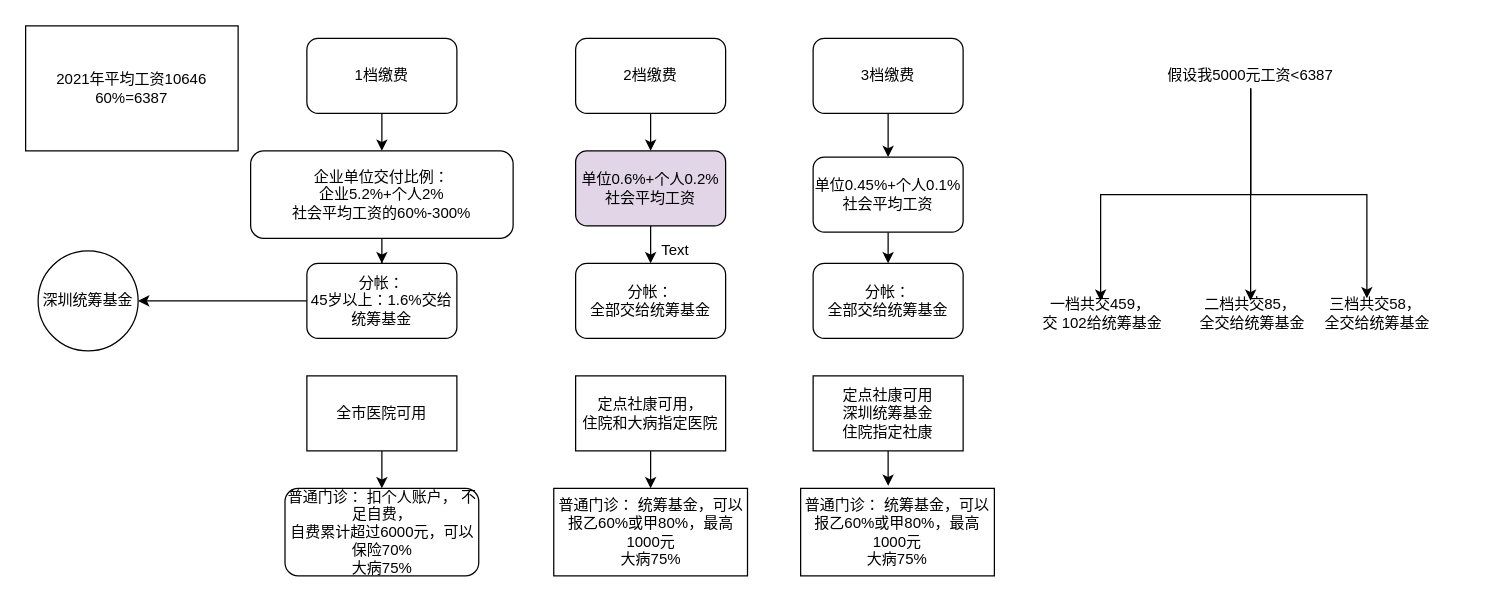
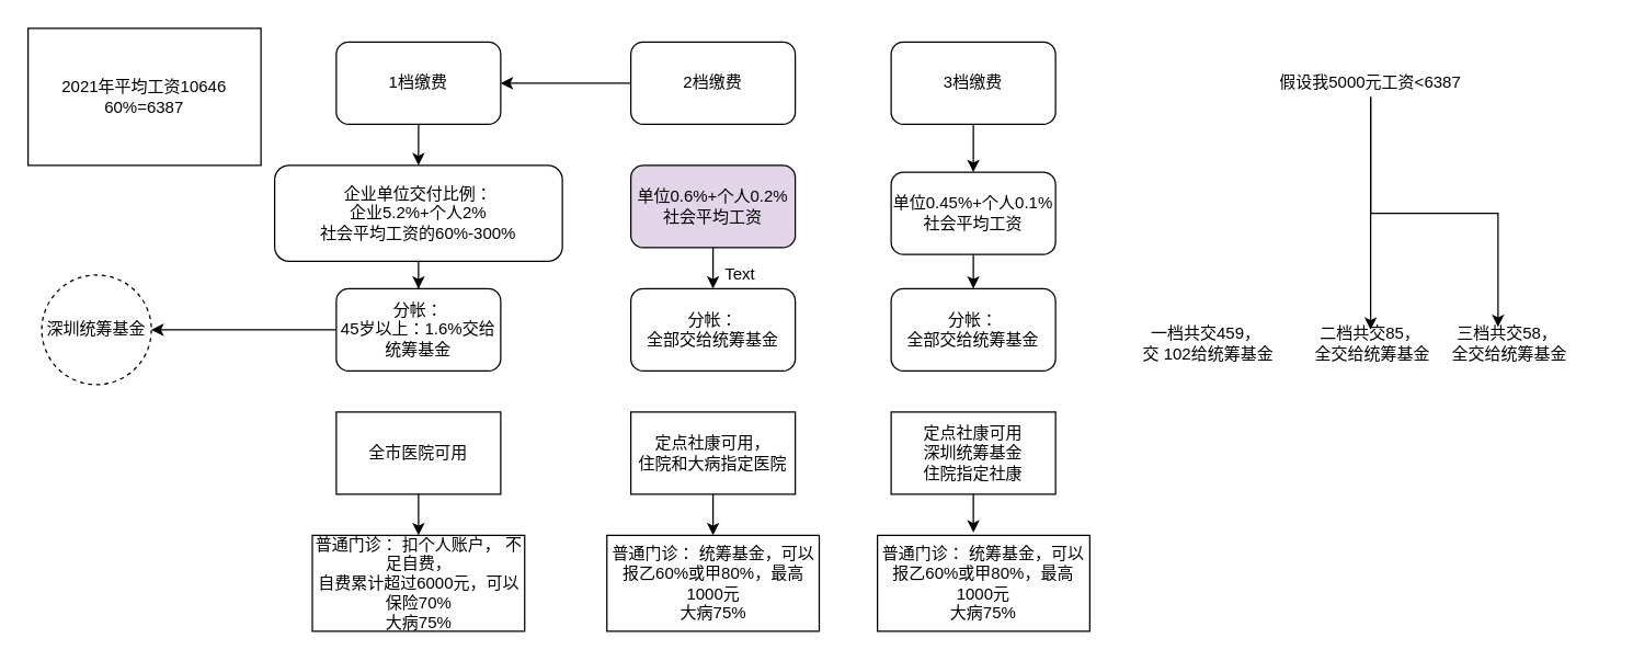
  <mxCell id="0" />
  <mxCell id="1" parent="0" />
- <mxCell id="2" value="深圳统筹基金" style="ellipse;whiteSpace=wrap;html=1;aspect=fixed;" vertex="1" parent="1"><mxGeometry x="30" y="200" width="80" height="80" as="geometry" /></mxCell>
+ <mxCell id="2" value="深圳统筹基金" style="ellipse;whiteSpace=wrap;html=1;aspect=fixed;dashed=1;" vertex="1" parent="1"><mxGeometry x="30" y="200" width="80" height="80" as="geometry" /></mxCell>
  <mxCell id="3" value="" style="edgeStyle=orthogonalEdgeStyle;rounded=0;orthogonalLoop=1;jettySize=auto;html=1;" edge="1" parent="1" source="4" target="6"><mxGeometry relative="1" as="geometry" /></mxCell>
  <mxCell id="4" value="1档缴费" style="rounded=1;whiteSpace=wrap;html=1;" vertex="1" parent="1"><mxGeometry x="245" y="30" width="120" height="60" as="geometry" /></mxCell>
  <mxCell id="5" value="" style="edgeStyle=orthogonalEdgeStyle;rounded=0;orthogonalLoop=1;jettySize=auto;html=1;" edge="1" parent="1" source="6" target="8"><mxGeometry relative="1" as="geometry" /></mxCell>
  <mxCell id="6" value="企业单位交付比例：&lt;br&gt;企业5.2%+个人2%&lt;br&gt;社会平均工资的60%-300%&lt;br&gt;" style="rounded=1;whiteSpace=wrap;html=1;" vertex="1" parent="1"><mxGeometry x="200" y="120" width="210" height="70" as="geometry" /></mxCell>
  <mxCell id="7" style="edgeStyle=orthogonalEdgeStyle;rounded=0;orthogonalLoop=1;jettySize=auto;html=1;entryX=1;entryY=0.5;entryDx=0;entryDy=0;" edge="1" parent="1" source="8" target="2"><mxGeometry relative="1" as="geometry" /></mxCell>
  <mxCell id="8" value="分帐：&lt;br&gt;45岁以上：1.6%交给统筹基金" style="whiteSpace=wrap;html=1;rounded=1;" vertex="1" parent="1"><mxGeometry x="245" y="210" width="120" height="60" as="geometry" /></mxCell>
- <mxCell id="9" value="" style="edgeStyle=orthogonalEdgeStyle;rounded=0;orthogonalLoop=1;jettySize=auto;html=1;" edge="1" parent="1" source="10" target="12"><mxGeometry relative="1" as="geometry" /></mxCell>
+ <mxCell id="9" value="" style="edgeStyle=orthogonalEdgeStyle;rounded=0;orthogonalLoop=1;jettySize=auto;html=1;" edge="1" parent="1" source="10" target="4"><mxGeometry relative="1" as="geometry" /></mxCell>
  <mxCell id="10" value="2档缴费" style="rounded=1;whiteSpace=wrap;html=1;" vertex="1" parent="1"><mxGeometry x="460" y="30" width="120" height="60" as="geometry" /></mxCell>
  <mxCell id="11" value="" style="edgeStyle=orthogonalEdgeStyle;rounded=0;orthogonalLoop=1;jettySize=auto;html=1;" edge="1" parent="1" source="12" target="13"><mxGeometry relative="1" as="geometry" /></mxCell>
  <mxCell id="12" value="单位0.6%+个人0.2%&lt;br&gt;社会平均工资" style="whiteSpace=wrap;html=1;rounded=1;fillColor=#e1d5e7;" vertex="1" parent="1"><mxGeometry x="460" y="120" width="120" height="60" as="geometry" /></mxCell>
  <mxCell id="13" value="&lt;span&gt;分帐：&lt;/span&gt;&lt;br&gt;&lt;span&gt;全部交给统筹基金&lt;/span&gt;" style="whiteSpace=wrap;html=1;rounded=1;" vertex="1" parent="1"><mxGeometry x="460" y="210" width="120" height="60" as="geometry" /></mxCell>
  <mxCell id="14" value="" style="edgeStyle=orthogonalEdgeStyle;rounded=0;orthogonalLoop=1;jettySize=auto;html=1;" edge="1" parent="1" source="15" target="17"><mxGeometry relative="1" as="geometry" /></mxCell>
  <mxCell id="15" value="3档缴费" style="rounded=1;whiteSpace=wrap;html=1;" vertex="1" parent="1"><mxGeometry x="650" y="30" width="120" height="60" as="geometry" /></mxCell>
  <mxCell id="16" value="" style="edgeStyle=orthogonalEdgeStyle;rounded=0;orthogonalLoop=1;jettySize=auto;html=1;" edge="1" parent="1" source="17" target="18"><mxGeometry relative="1" as="geometry" /></mxCell>
  <mxCell id="17" value="&lt;span&gt;单位0.45%+个人0.1%&lt;br&gt;&lt;/span&gt;社会平均工资&lt;span&gt;&lt;br&gt;&lt;/span&gt;" style="whiteSpace=wrap;html=1;rounded=1;" vertex="1" parent="1"><mxGeometry x="650" y="125" width="120" height="60" as="geometry" /></mxCell>
  <mxCell id="18" value="&lt;span&gt;分帐：&lt;/span&gt;&lt;br&gt;&lt;span&gt;全部交给统筹基金&lt;/span&gt;" style="whiteSpace=wrap;html=1;rounded=1;" vertex="1" parent="1"><mxGeometry x="650" y="210" width="120" height="60" as="geometry" /></mxCell>
  <mxCell id="19" value="" style="edgeStyle=orthogonalEdgeStyle;rounded=0;orthogonalLoop=1;jettySize=auto;html=1;" edge="1" parent="1" source="20" target="25"><mxGeometry relative="1" as="geometry" /></mxCell>
  <mxCell id="20" value="全市医院可用" style="rounded=0;whiteSpace=wrap;html=1;" vertex="1" parent="1"><mxGeometry x="245" y="300" width="120" height="60" as="geometry" /></mxCell>
  <mxCell id="21" style="edgeStyle=orthogonalEdgeStyle;rounded=0;orthogonalLoop=1;jettySize=auto;html=1;entryX=0.5;entryY=0;entryDx=0;entryDy=0;" edge="1" parent="1" source="22" target="27"><mxGeometry relative="1" as="geometry" /></mxCell>
  <mxCell id="22" value="定点社康可用，&lt;br&gt;住院和大病指定医院" style="rounded=0;whiteSpace=wrap;html=1;" vertex="1" parent="1"><mxGeometry x="460" y="300" width="120" height="60" as="geometry" /></mxCell>
  <mxCell id="23" style="edgeStyle=orthogonalEdgeStyle;rounded=0;orthogonalLoop=1;jettySize=auto;html=1;entryX=0.452;entryY=-0.029;entryDx=0;entryDy=0;entryPerimeter=0;" edge="1" parent="1" source="24" target="26"><mxGeometry relative="1" as="geometry" /></mxCell>
  <mxCell id="24" value="定点社康可用&lt;br&gt;深圳统筹基金&lt;br&gt;住院指定社康" style="rounded=0;whiteSpace=wrap;html=1;" vertex="1" parent="1"><mxGeometry x="650" y="300" width="120" height="60" as="geometry" /></mxCell>
- <mxCell id="25" value="普通门诊： 扣个人账户， 不足自费，&lt;br&gt;自费累计超过6000元，可以保险70%&lt;br&gt;大病75%" style="whiteSpace=wrap;html=1;rounded=1;" vertex="1" parent="1"><mxGeometry x="227.5" y="390" width="155" height="70" as="geometry" /></mxCell>
+ <mxCell id="25" value="普通门诊： 扣个人账户， 不足自费，&lt;br&gt;自费累计超过6000元，可以保险70%&lt;br&gt;大病75%" style="whiteSpace=wrap;html=1;rounded=0;" vertex="1" parent="1"><mxGeometry x="227.5" y="390" width="155" height="70" as="geometry" /></mxCell>
  <mxCell id="26" value="普通门诊： 统筹基金，可以报乙60%或甲80%，最高1000元&lt;br&gt;大病75%" style="whiteSpace=wrap;html=1;rounded=0;" vertex="1" parent="1"><mxGeometry x="640" y="390" width="155" height="70" as="geometry" /></mxCell>
  <mxCell id="27" value="普通门诊： 统筹基金，可以报乙60%或甲80%，最高1000元&lt;br&gt;大病75%" style="whiteSpace=wrap;html=1;rounded=0;" vertex="1" parent="1"><mxGeometry x="442.5" y="390" width="155" height="70" as="geometry" /></mxCell>
  <mxCell id="28" value="Text" style="text;html=1;strokeColor=none;fillColor=none;align=center;verticalAlign=middle;whiteSpace=wrap;rounded=0;" vertex="1" parent="1"><mxGeometry x="520" y="190" width="40" height="20" as="geometry" /></mxCell>
- <mxCell id="29" value="" style="edgeStyle=orthogonalEdgeStyle;rounded=0;orthogonalLoop=1;jettySize=auto;html=1;" edge="1" parent="1" source="32" target="34"><mxGeometry relative="1" as="geometry" /></mxCell>
  <mxCell id="30" style="edgeStyle=orthogonalEdgeStyle;rounded=0;orthogonalLoop=1;jettySize=auto;html=1;" edge="1" parent="1" source="32" target="35"><mxGeometry relative="1" as="geometry" /></mxCell>
  <mxCell id="31" style="edgeStyle=orthogonalEdgeStyle;rounded=0;orthogonalLoop=1;jettySize=auto;html=1;entryX=0.45;entryY=-0.1;entryDx=0;entryDy=0;entryPerimeter=0;" edge="1" parent="1" source="32" target="36"><mxGeometry relative="1" as="geometry" /></mxCell>
  <mxCell id="32" value="假设我5000元工资&amp;lt;6387" style="text;html=1;strokeColor=none;fillColor=none;align=center;verticalAlign=middle;whiteSpace=wrap;rounded=0;" vertex="1" parent="1"><mxGeometry x="930" y="50" width="140" height="20" as="geometry" /></mxCell>
  <mxCell id="33" value="&lt;span&gt;2021年平均工资10646&lt;br&gt;60%=6387&lt;br&gt;&lt;/span&gt;" style="rounded=0;whiteSpace=wrap;html=1;" vertex="1" parent="1"><mxGeometry x="20" y="20" width="170" height="100" as="geometry" /></mxCell>
  <mxCell id="34" value="一档共交459，&lt;br&gt;&amp;nbsp;交 102给统筹基金" style="text;html=1;strokeColor=none;fillColor=none;align=center;verticalAlign=middle;whiteSpace=wrap;rounded=0;" vertex="1" parent="1"><mxGeometry x="810" y="240" width="140" height="20" as="geometry" /></mxCell>
  <mxCell id="35" value="二档共交85，&lt;br&gt;&amp;nbsp;全交给统筹基金" style="text;html=1;strokeColor=none;fillColor=none;align=center;verticalAlign=middle;whiteSpace=wrap;rounded=0;" vertex="1" parent="1"><mxGeometry x="930" y="240" width="140" height="20" as="geometry" /></mxCell>
  <mxCell id="36" value="三档共交58，&lt;br&gt;&amp;nbsp;全交给统筹基金" style="text;html=1;strokeColor=none;fillColor=none;align=center;verticalAlign=middle;whiteSpace=wrap;rounded=0;" vertex="1" parent="1"><mxGeometry x="1030" y="240" width="140" height="20" as="geometry" /></mxCell>
